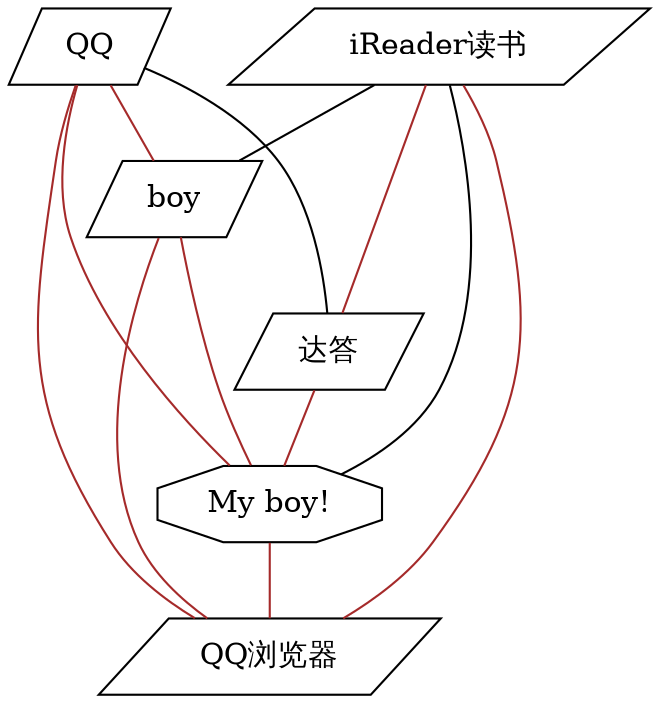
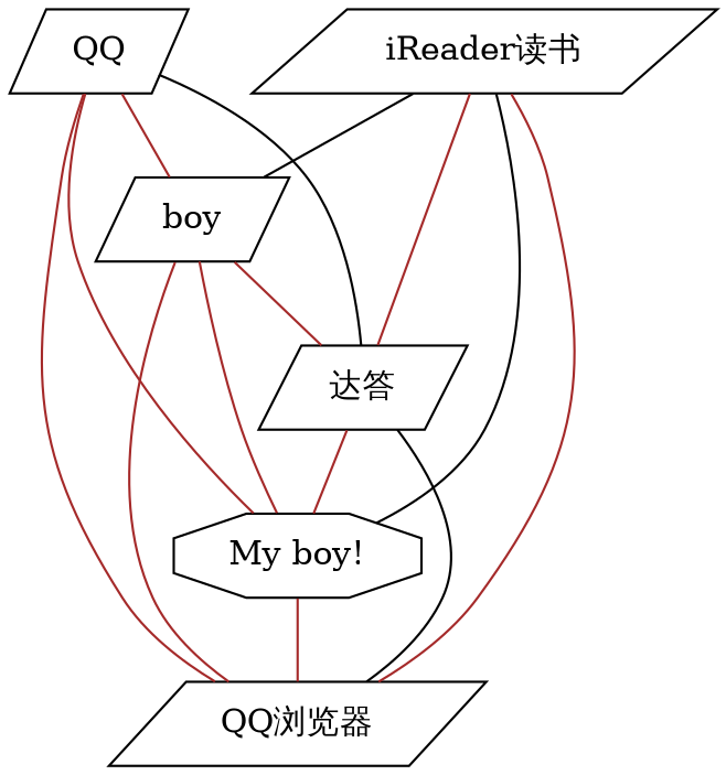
  strict graph {
    node [shape=parallelogram]
    edge [color=brown weights="[0, 0, 0, 0, 0, 0, 5]"]
    n1 [label=boy]
    QQ
    "达答"
    "My boy!" [shape=octagon]
    "QQ浏览器"
    "iReader读书"
+   n1 -- "达答"
    n1 -- "My boy!" [weights="[0, 0, 0, 0, 0, 0, 3]"]
    n1 -- "QQ浏览器" [weights="[0, 0, 0, 0, 0, 0, 6]"]
    QQ -- n1 [weights="[0, 0, 0, 0, 0, 0, 14]"]
    QQ -- "达答" [color=black weights="[0, 0, 0, 0, 0, 0, 10]"]
    QQ -- "My boy!" [weights="[0, 0, 0, 0, 0, 0, 8]"]
    QQ -- "QQ浏览器" [weights="[0, 0, 0, 0, 0, 0, 11]"]
    "达答" -- "My boy!" [weights="[0, 0, 0, 0, 0, 0, 1]"]
+   "达答" -- "QQ浏览器" [color=black weights="[0, 0, 0, 0, 0, 0, 6]"]
    "My boy!" -- "QQ浏览器" [weights="[0, 0, 0, 0, 0, 0, 6]"]
    "iReader读书" -- n1 [color=black weights="[0, 0, 0, 0, 0, 0, 9]"]
    "iReader读书" -- "达答"
    "iReader读书" -- "My boy!" [color=black]
    "iReader读书" -- "QQ浏览器" [weights="[0, 0, 0, 0, 0, 0, 8]"]
  }
